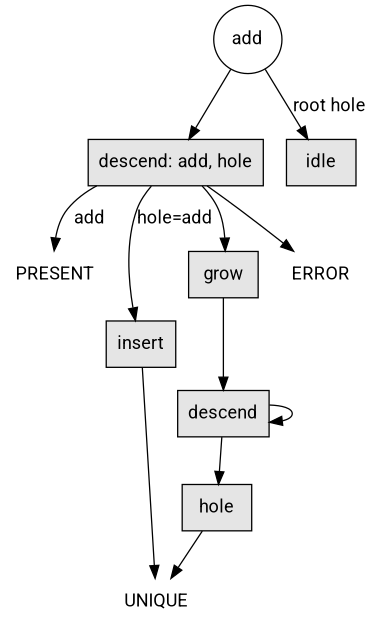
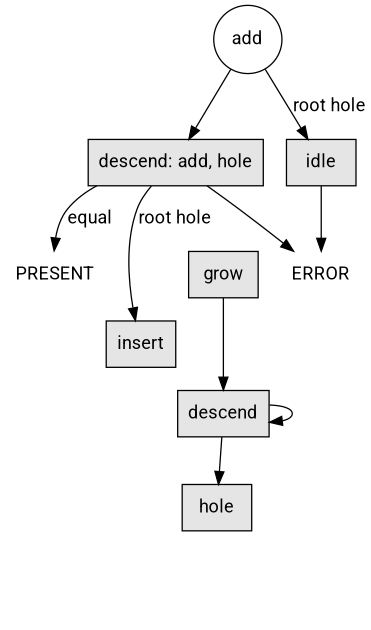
  digraph {
    fontname=Roboto
    node [fillcolor=Grey90 fontname=Roboto shape=box style=filled]
    edge [fontname=Roboto]
    add [shape=circle style=none]
    n2 [label="descend: add, hole"]
    idle
    n4 [label=ERROR shape=none style=none]
    n5 [label=PRESENT shape=none style=none]
    insert
    grow
-   n8 [label=UNIQUE shape=none style=none]
    n9 [label=descend]
    hole
    add -> n2
    add -> idle [label="root hole"]
    n2 -> n4
-   n2 -> n5 [label=add]
-   n2 -> insert [label="hole=add"]
-   n2 -> grow
-   insert -> n8
+   n2 -> n5 [label=equal]
+   n2 -> insert [label="root hole"]
+   idle -> n4
    grow -> n9
    n9 -> n9
    n9 -> hole
-   hole -> n8
  }
